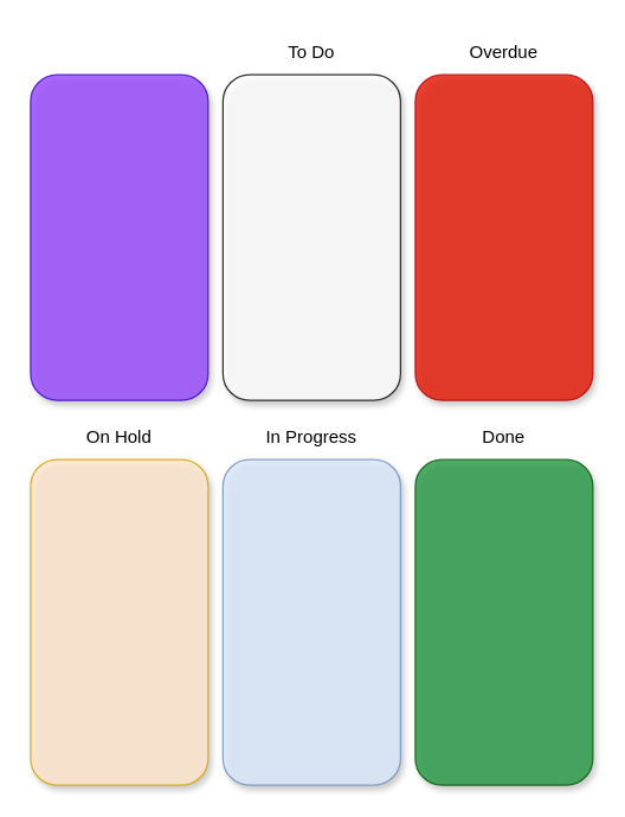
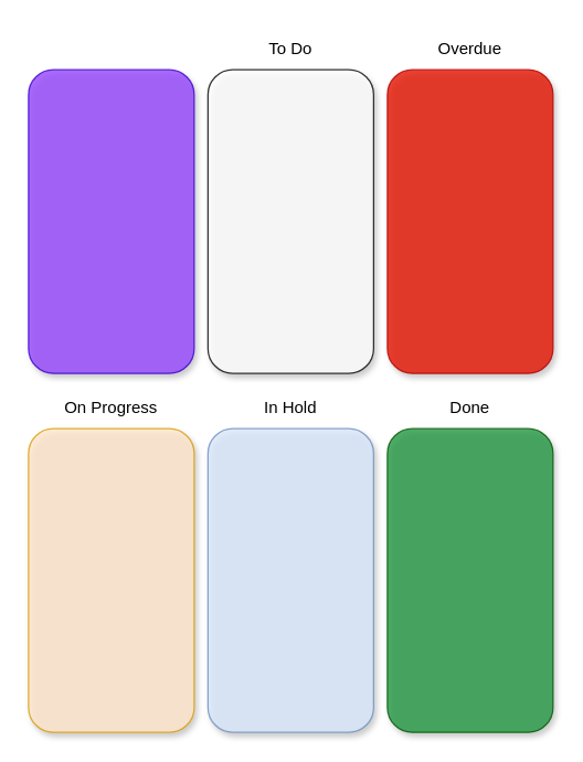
  <mxCell id="0" />
  <mxCell id="1" parent="0" />
  <mxCell id="2" value="" style="rounded=1;whiteSpace=wrap;html=1;labelBackgroundColor=none;labelBorderColor=none;glass=0;shadow=1;sketch=0;opacity=80;" parent="1" vertex="1"><mxGeometry x="150" y="50" width="120" height="220" as="geometry" /></mxCell>
  <mxCell id="3" value="" style="rounded=1;whiteSpace=wrap;html=1;strokeColor=#B20000;fillColor=#e51400;fontColor=#ffffff;glass=0;shadow=1;sketch=0;opacity=80;" parent="1" vertex="1"><mxGeometry x="280" y="50" width="120" height="220" as="geometry" /></mxCell>
  <mxCell id="4" value="" style="rounded=1;whiteSpace=wrap;html=1;strokeColor=#6c8ebf;fillColor=#dae8fc;glass=0;shadow=1;sketch=0;opacity=80;" parent="1" vertex="1"><mxGeometry x="150" y="310" width="120" height="220" as="geometry" /></mxCell>
  <mxCell id="5" value="" style="rounded=1;whiteSpace=wrap;html=1;strokeColor=#005700;fillColor=#259944;glass=0;shadow=1;sketch=0;opacity=80;fontColor=#ffffff;" parent="1" vertex="1"><mxGeometry x="280" y="310" width="120" height="220" as="geometry" /></mxCell>
  <mxCell id="6" value="To Do" style="text;html=1;strokeColor=none;fillColor=none;align=center;verticalAlign=middle;whiteSpace=wrap;rounded=1;labelBackgroundColor=none;labelBorderColor=none;glass=0;shadow=1;sketch=0;opacity=80;" parent="1" vertex="1"><mxGeometry x="150" y="20" width="120" height="30" as="geometry" /></mxCell>
  <mxCell id="7" value="Overdue" style="text;html=1;strokeColor=none;fillColor=none;align=center;verticalAlign=middle;whiteSpace=wrap;rounded=1;labelBackgroundColor=none;labelBorderColor=none;glass=0;shadow=1;sketch=0;opacity=80;" parent="1" vertex="1"><mxGeometry x="280" y="20" width="120" height="30" as="geometry" /></mxCell>
- <mxCell id="8" value="In Progress" style="text;html=1;strokeColor=none;fillColor=none;align=center;verticalAlign=middle;whiteSpace=wrap;rounded=1;labelBackgroundColor=none;labelBorderColor=none;glass=0;shadow=1;sketch=0;opacity=80;" parent="1" vertex="1"><mxGeometry x="150" y="280" width="120" height="30" as="geometry" /></mxCell>
+ <mxCell id="8" value="In Hold" style="text;html=1;strokeColor=none;fillColor=none;align=center;verticalAlign=middle;whiteSpace=wrap;rounded=1;labelBackgroundColor=none;labelBorderColor=none;glass=0;shadow=1;sketch=0;opacity=80;" parent="1" vertex="1"><mxGeometry x="150" y="280" width="120" height="30" as="geometry" /></mxCell>
  <mxCell id="9" value="Done" style="text;html=1;strokeColor=none;fillColor=none;align=center;verticalAlign=middle;whiteSpace=wrap;rounded=1;labelBackgroundColor=none;labelBorderColor=none;glass=0;shadow=1;sketch=0;opacity=80;" parent="1" vertex="1"><mxGeometry x="280" y="280" width="120" height="30" as="geometry" /></mxCell>
  <mxCell id="10" value="" style="rounded=1;whiteSpace=wrap;html=1;strokeColor=#3700CC;fillColor=#9747FF;glass=0;shadow=1;sketch=0;opacity=80;fontColor=#ffffff;" parent="1" vertex="1"><mxGeometry x="20" y="50" width="120" height="220" as="geometry" /></mxCell>
  <mxCell id="11" value="" style="rounded=1;whiteSpace=wrap;html=1;strokeColor=#d79b00;fillColor=#ffe6cc;glass=0;shadow=1;sketch=0;opacity=80;" parent="1" vertex="1"><mxGeometry x="20" y="310" width="120" height="220" as="geometry" /></mxCell>
- <mxCell id="12" value="On Hold" style="text;html=1;strokeColor=none;fillColor=none;align=center;verticalAlign=middle;whiteSpace=wrap;rounded=1;labelBackgroundColor=none;labelBorderColor=none;glass=0;shadow=1;sketch=0;opacity=80;" parent="1" vertex="1"><mxGeometry x="20" y="280" width="120" height="30" as="geometry" /></mxCell>
+ <mxCell id="12" value="On Progress" style="text;html=1;strokeColor=none;fillColor=none;align=center;verticalAlign=middle;whiteSpace=wrap;rounded=1;labelBackgroundColor=none;labelBorderColor=none;glass=0;shadow=1;sketch=0;opacity=80;" parent="1" vertex="1"><mxGeometry x="20" y="280" width="120" height="30" as="geometry" /></mxCell>
